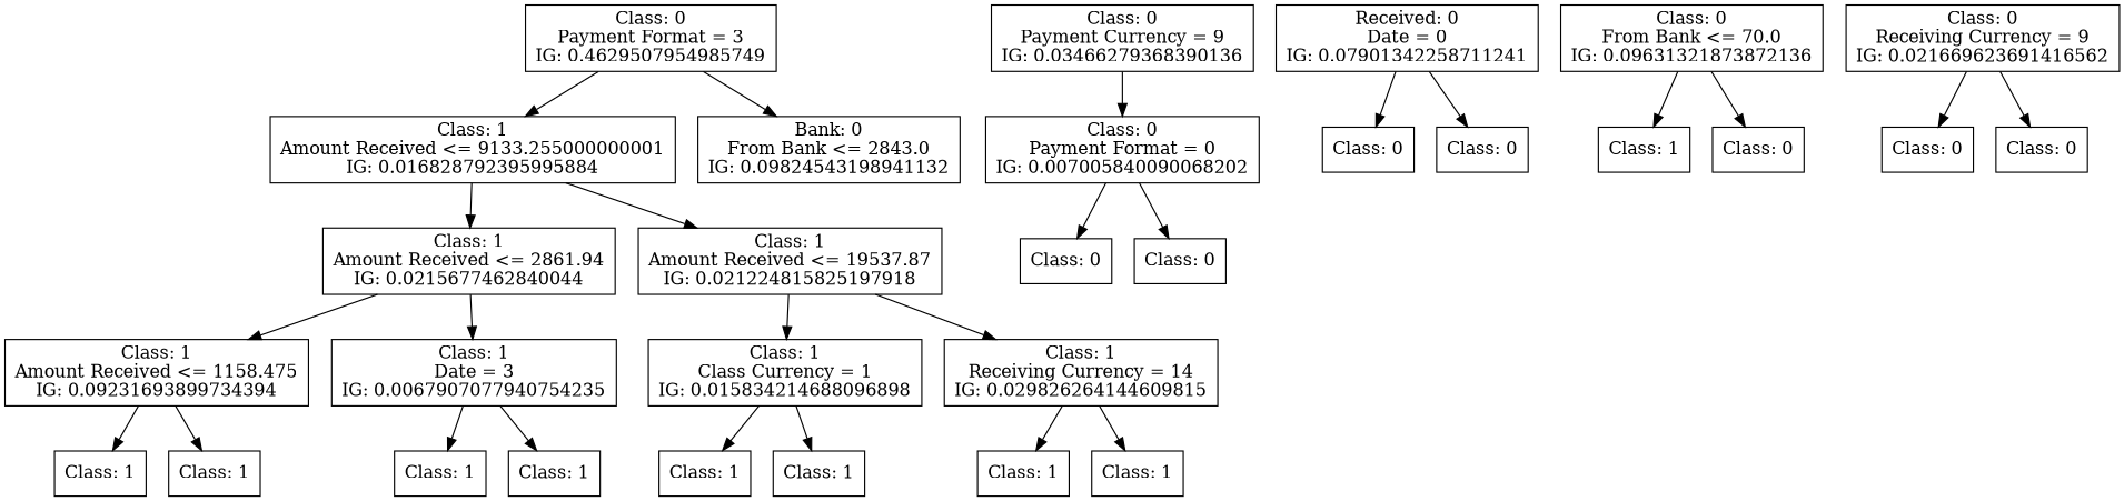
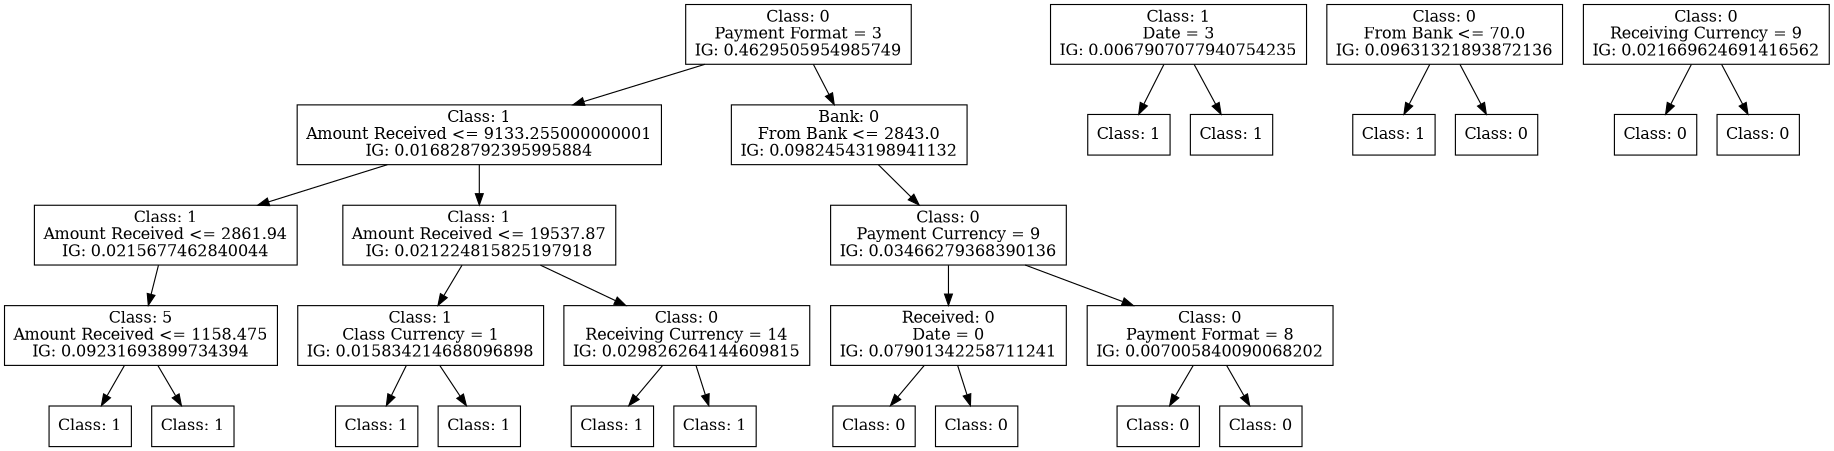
  digraph {
    rankdir=TD
    node [shape=box]
-   n1 [label="Class: 0\nPayment Format = 3\nIG: 0.4629507954985749"]
+   n1 [label="Class: 0\nPayment Format = 3\nIG: 0.4629505954985749"]
    n2 [label="Class: 1\nAmount Received <= 9133.255000000001\nIG: 0.016828792395995884"]
    n3 [label="Bank: 0\nFrom Bank <= 2843.0\nIG: 0.09824543198941132"]
    n4 [label="Class: 1\nAmount Received <= 2861.94\nIG: 0.0215677462840044"]
    n5 [label="Class: 1\nAmount Received <= 19537.87\nIG: 0.021224815825197918"]
    n6 [label="Class: 0\nPayment Currency = 9\nIG: 0.03466279368390136"]
-   n7 [label="Class: 1\nAmount Received <= 1158.475\nIG: 0.09231693899734394"]
+   n7 [label="Class: 5\nAmount Received <= 1158.475\nIG: 0.09231693899734394"]
    n8 [label="Class: 1\nDate = 3\nIG: 0.0067907077940754235"]
    n9 [label="Class: 1\nClass Currency = 1\nIG: 0.015834214688096898"]
-   n10 [label="Class: 1\nReceiving Currency = 14\nIG: 0.029826264144609815"]
+   n10 [label="Class: 0\nReceiving Currency = 14\nIG: 0.029826264144609815"]
    n11 [label="Class: 1\n"]
    n12 [label="Class: 1\n"]
    n13 [label="Class: 1\n"]
    n14 [label="Class: 1\n"]
    n15 [label="Class: 1\n"]
    n16 [label="Class: 1\n"]
    n17 [label="Class: 1\n"]
    n18 [label="Class: 1\n"]
    n19 [label="Received: 0\nDate = 0\nIG: 0.07901342258711241"]
-   n20 [label="Class: 0\nPayment Format = 0\nIG: 0.007005840090068202"]
-   n21 [label="Class: 0\nFrom Bank <= 70.0\nIG: 0.09631321873872136"]
+   n20 [label="Class: 0\nPayment Format = 8\nIG: 0.007005840090068202"]
+   n21 [label="Class: 0\nFrom Bank <= 70.0\nIG: 0.09631321893872136"]
    n22 [label="Class: 1\n"]
    n23 [label="Class: 0\n"]
-   n24 [label="Class: 0\nReceiving Currency = 9\nIG: 0.021669623691416562"]
+   n24 [label="Class: 0\nReceiving Currency = 9\nIG: 0.021669624691416562"]
    n25 [label="Class: 0\n"]
    n26 [label="Class: 0\n"]
    n27 [label="Class: 0\n"]
    n28 [label="Class: 0\n"]
    n29 [label="Class: 0\n"]
    n30 [label="Class: 0\n"]
    n1 -> n2
    n1 -> n3
    n2 -> n4
    n2 -> n5
+   n3 -> n6
    n4 -> n7
-   n4 -> n8
    n5 -> n9
    n5 -> n10
+   n6 -> n19
    n6 -> n20
    n7 -> n11
    n7 -> n12
    n8 -> n13
    n8 -> n14
    n9 -> n15
    n9 -> n16
    n10 -> n17
    n10 -> n18
    n19 -> n27
    n19 -> n28
    n20 -> n29
    n20 -> n30
    n21 -> n22
    n21 -> n23
    n24 -> n25
    n24 -> n26
  }
